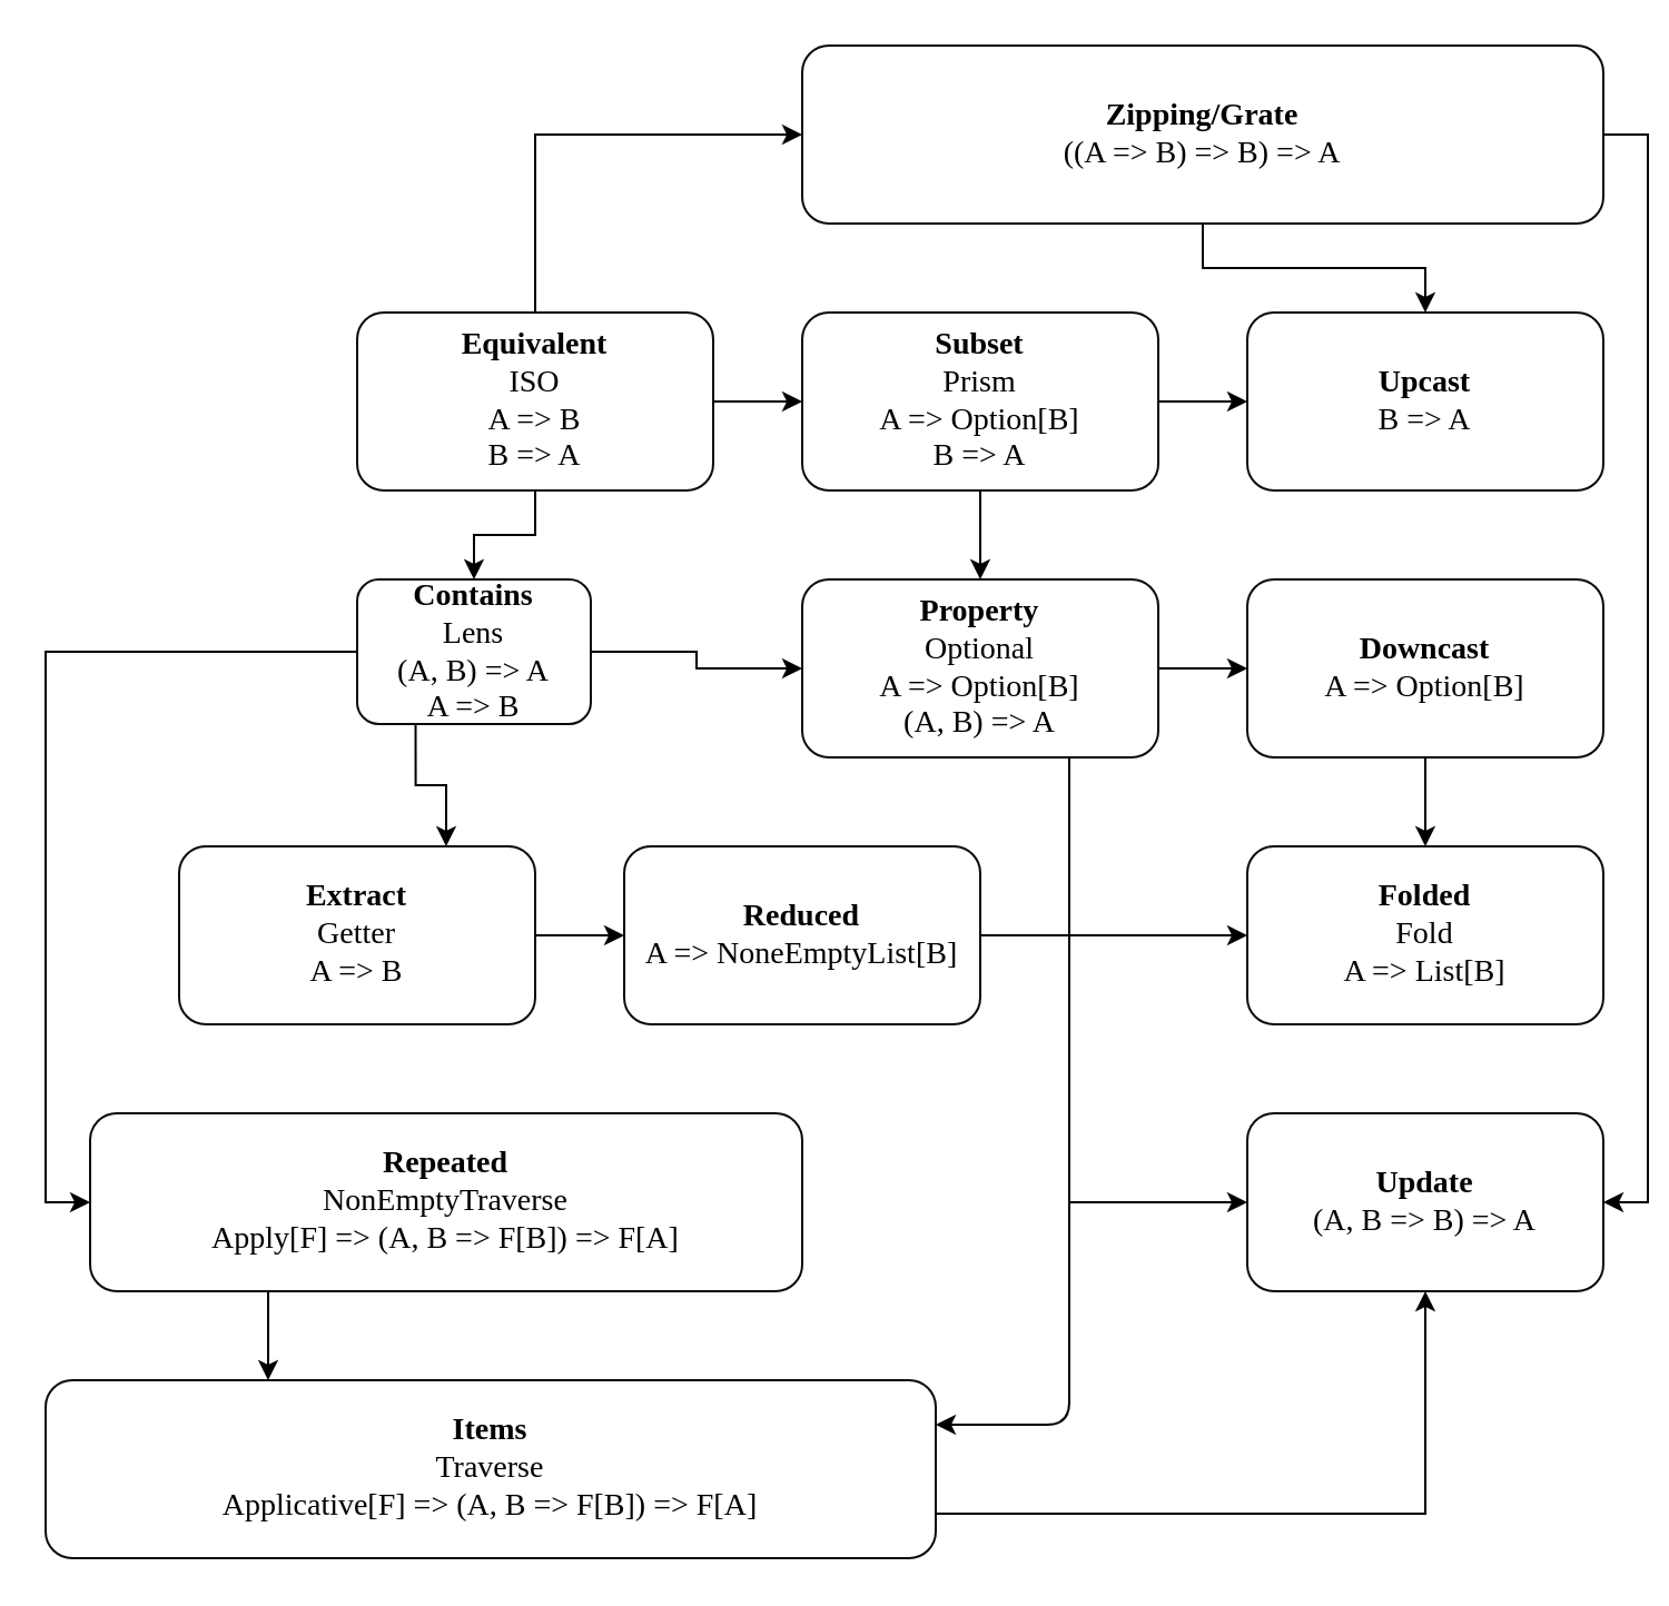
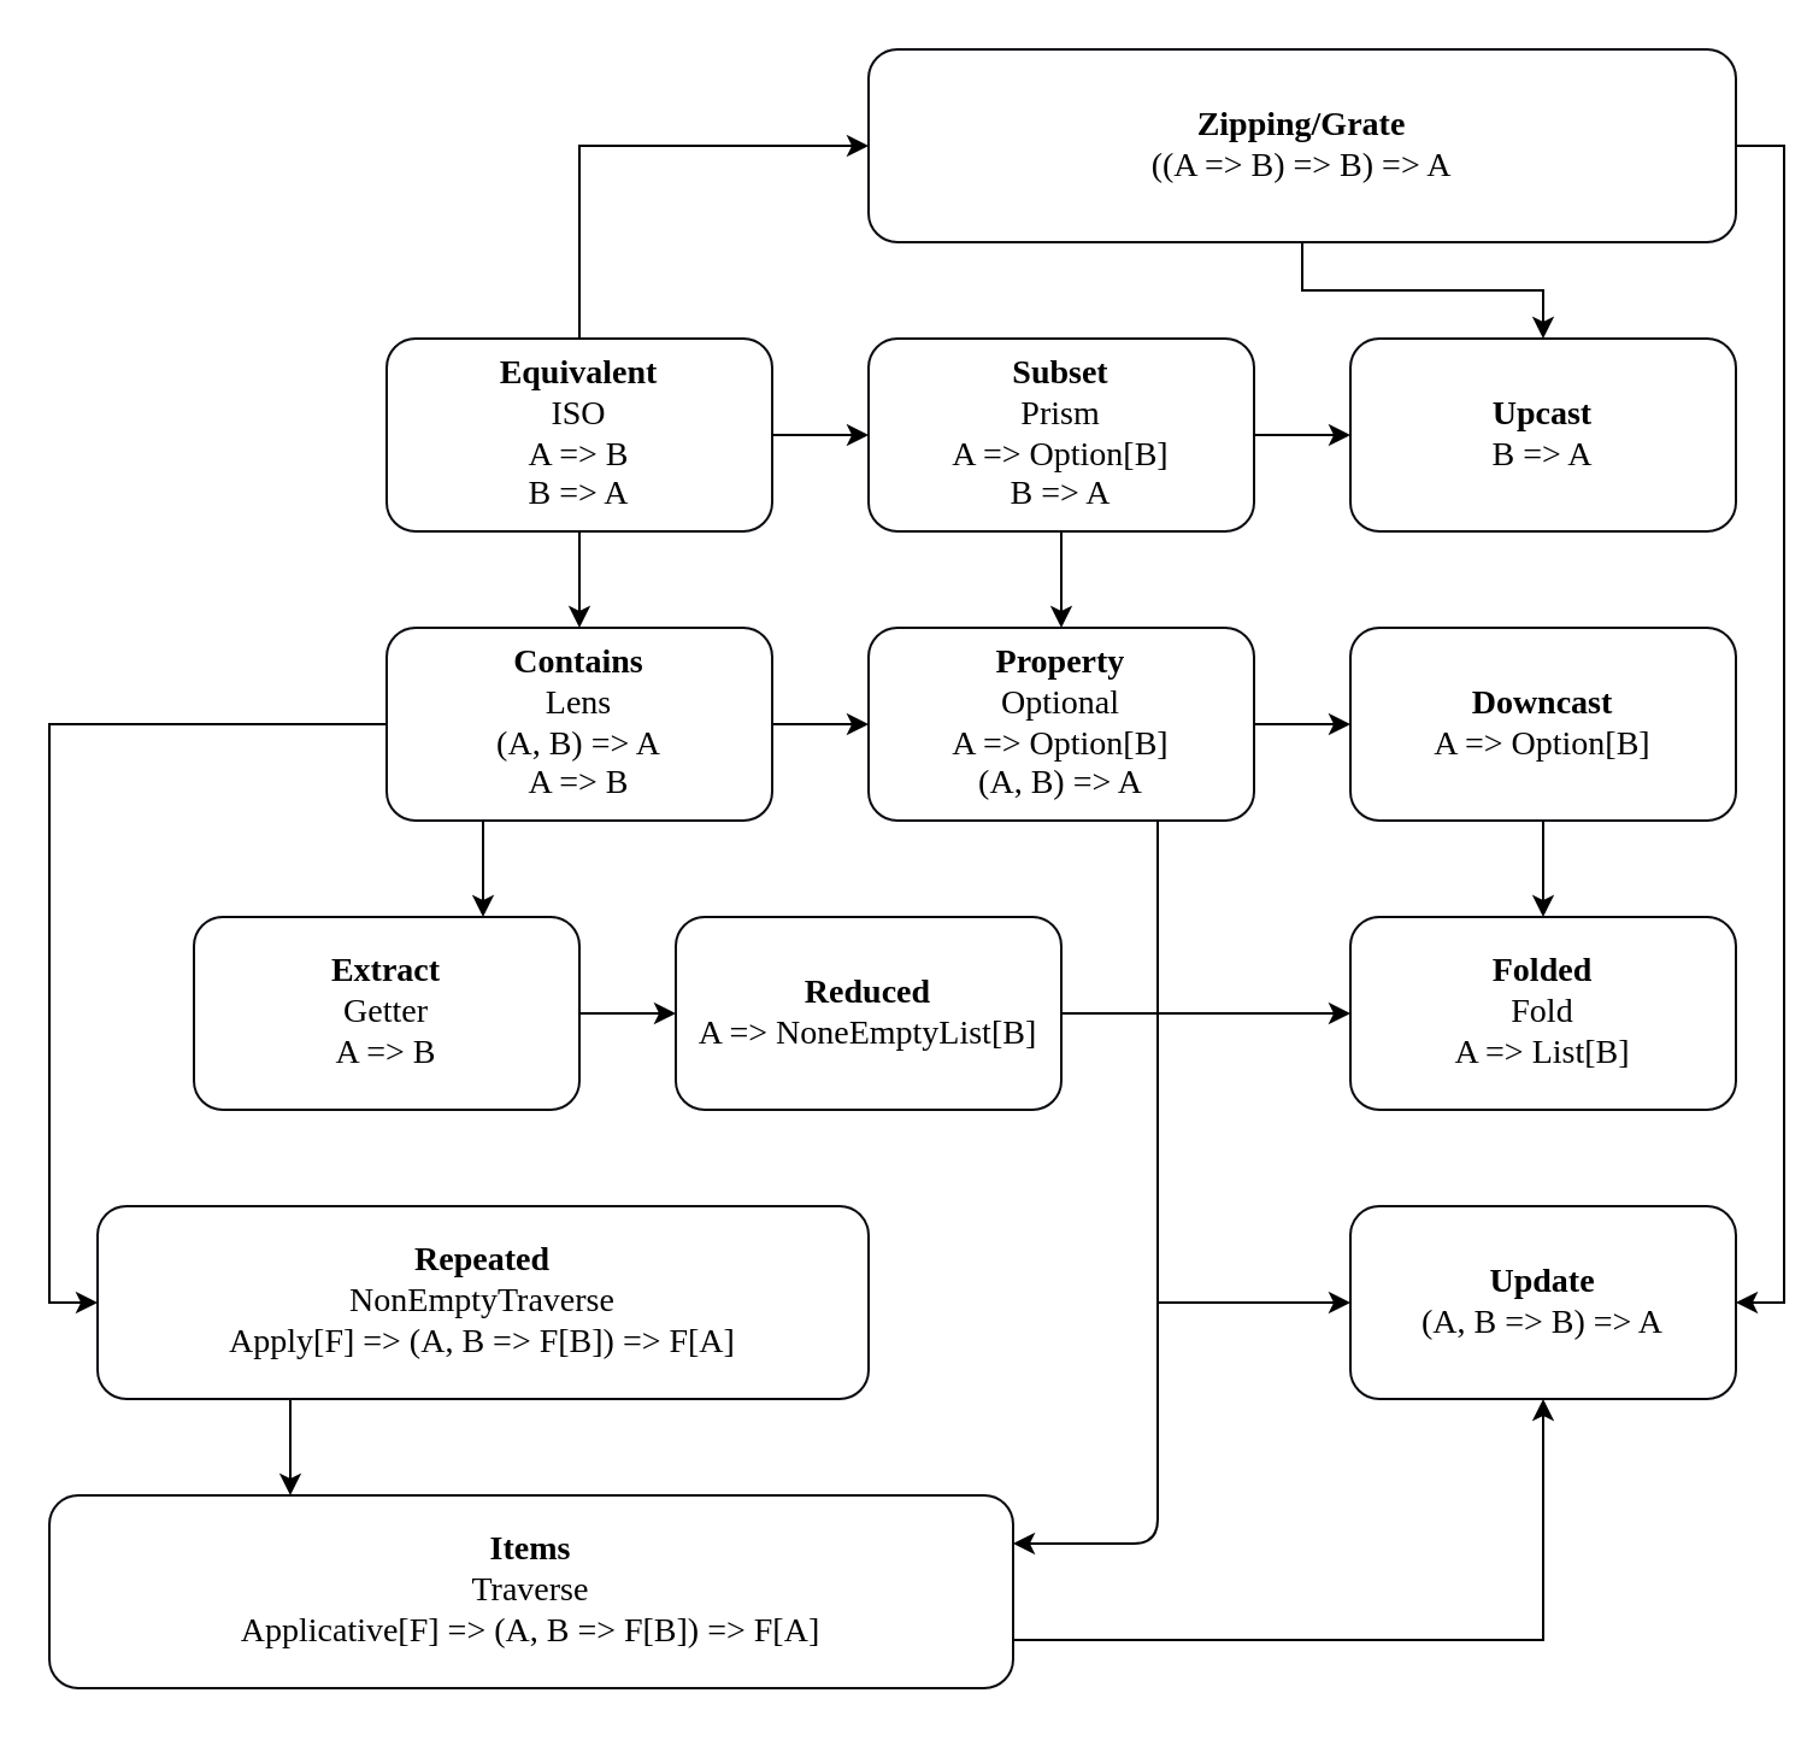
  <mxCell id="0" />
  <mxCell id="1" parent="0" />
  <mxCell id="2" style="edgeStyle=orthogonalEdgeStyle;rounded=0;orthogonalLoop=1;jettySize=auto;html=1;exitX=0.5;exitY=1;exitDx=0;exitDy=0;entryX=0.5;entryY=0;entryDx=0;entryDy=0;fontFamily=Courier New;fontSize=14;" parent="1" source="4" target="13" edge="1"><mxGeometry relative="1" as="geometry" /></mxCell>
  <mxCell id="3" style="edgeStyle=orthogonalEdgeStyle;rounded=0;orthogonalLoop=1;jettySize=auto;html=1;exitX=0.5;exitY=0;exitDx=0;exitDy=0;entryX=0;entryY=0.5;entryDx=0;entryDy=0;" parent="1" source="4" target="32" edge="1"><mxGeometry relative="1" as="geometry" /></mxCell>
  <mxCell id="4" value="&lt;font data-font-src=&quot;https://fonts.googleapis.com/css?family=Fira+Code&quot; face=&quot;Fira Code&quot;&gt;&lt;b&gt;Equivalent&lt;/b&gt;&lt;br style=&quot;font-size: 14px&quot;&gt;ISO&lt;br style=&quot;font-size: 14px&quot;&gt;A =&amp;gt; B&lt;br style=&quot;font-size: 14px&quot;&gt;B =&amp;gt; A&lt;/font&gt;" style="rounded=1;whiteSpace=wrap;html=1;fontFamily=Fira Mono;fontSize=14;fillColor=none;strokeColor=#090B0F;fontSource=https%3A%2F%2Ffonts.googleapis.com%2Fcss%3Ffamily%3DFira%2BMono;strokeWidth=1;" parent="1" vertex="1"><mxGeometry x="160" y="140" width="160" height="80" as="geometry" /></mxCell>
  <mxCell id="5" style="edgeStyle=orthogonalEdgeStyle;rounded=0;orthogonalLoop=1;jettySize=auto;html=1;exitX=0.5;exitY=1;exitDx=0;exitDy=0;entryX=0.5;entryY=0;entryDx=0;entryDy=0;fontFamily=Courier New;fontSize=14;" parent="1" source="6" target="16" edge="1"><mxGeometry relative="1" as="geometry" /></mxCell>
  <mxCell id="6" value="&lt;font data-font-src=&quot;https://fonts.googleapis.com/css?family=Fira+Code&quot; face=&quot;Fira Code&quot;&gt;&lt;b&gt;Subset&lt;/b&gt;&lt;br&gt;Prism&lt;br&gt;A =&amp;gt; Option[B]&lt;br&gt;B =&amp;gt; A&lt;/font&gt;" style="rounded=1;whiteSpace=wrap;html=1;fontFamily=Fira Mono;fontSize=14;fillColor=none;strokeColor=#090B0F;fontSource=https%3A%2F%2Ffonts.googleapis.com%2Fcss%3Ffamily%3DFira%2BMono;strokeWidth=1;" parent="1" vertex="1"><mxGeometry x="360" y="140" width="160" height="80" as="geometry" /></mxCell>
  <mxCell id="7" value="&lt;font data-font-src=&quot;https://fonts.googleapis.com/css?family=Fira+Code&quot; face=&quot;Fira Code&quot;&gt;&lt;b&gt;Upcast&lt;br&gt;&lt;/b&gt;B =&amp;gt; A&lt;/font&gt;" style="rounded=1;whiteSpace=wrap;html=1;fontFamily=Fira Mono;fontSize=14;fillColor=none;strokeColor=#090B0F;fontSource=https%3A%2F%2Ffonts.googleapis.com%2Fcss%3Ffamily%3DFira%2BMono;strokeWidth=1;" parent="1" vertex="1"><mxGeometry x="560" y="140" width="160" height="80" as="geometry" /></mxCell>
  <mxCell id="8" value="" style="endArrow=classic;html=1;fontFamily=Courier New;fontSize=14;exitX=1;exitY=0.5;exitDx=0;exitDy=0;entryX=0;entryY=0.5;entryDx=0;entryDy=0;" parent="1" source="6" target="7" edge="1"><mxGeometry width="50" height="50" relative="1" as="geometry"><mxPoint x="200" y="410" as="sourcePoint" /><mxPoint x="250" y="360" as="targetPoint" /></mxGeometry></mxCell>
  <mxCell id="9" value="" style="endArrow=classic;html=1;fontFamily=Courier New;fontSize=14;exitX=1;exitY=0.5;exitDx=0;exitDy=0;entryX=0;entryY=0.5;entryDx=0;entryDy=0;" parent="1" source="4" target="6" edge="1"><mxGeometry width="50" height="50" relative="1" as="geometry"><mxPoint x="200" y="410" as="sourcePoint" /><mxPoint x="250" y="360" as="targetPoint" /></mxGeometry></mxCell>
  <mxCell id="10" style="edgeStyle=orthogonalEdgeStyle;rounded=0;orthogonalLoop=1;jettySize=auto;html=1;exitX=1;exitY=0.5;exitDx=0;exitDy=0;entryX=0;entryY=0.5;entryDx=0;entryDy=0;fontFamily=Courier New;fontSize=14;" parent="1" source="13" target="16" edge="1"><mxGeometry relative="1" as="geometry" /></mxCell>
  <mxCell id="11" style="edgeStyle=orthogonalEdgeStyle;rounded=0;orthogonalLoop=1;jettySize=auto;html=1;exitX=0.25;exitY=1;exitDx=0;exitDy=0;entryX=0.75;entryY=0;entryDx=0;entryDy=0;fontFamily=Courier New;fontSize=14;" parent="1" source="13" target="20" edge="1"><mxGeometry relative="1" as="geometry" /></mxCell>
  <mxCell id="12" style="edgeStyle=orthogonalEdgeStyle;rounded=0;orthogonalLoop=1;jettySize=auto;html=1;exitX=0;exitY=0.5;exitDx=0;exitDy=0;entryX=0;entryY=0.5;entryDx=0;entryDy=0;fontFamily=Courier New;fontSize=14;" parent="1" source="13" target="18" edge="1"><mxGeometry relative="1" as="geometry" /></mxCell>
- <mxCell id="13" value="&lt;font data-font-src=&quot;https://fonts.googleapis.com/css?family=Fira+Code&quot; face=&quot;Fira Code&quot;&gt;&lt;b&gt;Contains&lt;/b&gt;&lt;br&gt;Lens&lt;br&gt;(A, B) =&amp;gt; A&lt;br&gt;A =&amp;gt; B&lt;/font&gt;" style="rounded=1;whiteSpace=wrap;html=1;fontFamily=Fira Mono;fontSize=14;fillColor=none;strokeColor=#090B0F;fontSource=https%3A%2F%2Ffonts.googleapis.com%2Fcss%3Ffamily%3DFira%2BMono;strokeWidth=1;" parent="1" vertex="1"><mxGeometry x="160" y="260" width="105" height="65" as="geometry" /></mxCell>
+ <mxCell id="13" value="&lt;font data-font-src=&quot;https://fonts.googleapis.com/css?family=Fira+Code&quot; face=&quot;Fira Code&quot;&gt;&lt;b&gt;Contains&lt;/b&gt;&lt;br&gt;Lens&lt;br&gt;(A, B) =&amp;gt; A&lt;br&gt;A =&amp;gt; B&lt;/font&gt;" style="rounded=1;whiteSpace=wrap;html=1;fontFamily=Fira Mono;fontSize=14;fillColor=none;strokeColor=#090B0F;fontSource=https%3A%2F%2Ffonts.googleapis.com%2Fcss%3Ffamily%3DFira%2BMono;strokeWidth=1;" parent="1" vertex="1"><mxGeometry x="160" y="260" width="160" height="80" as="geometry" /></mxCell>
  <mxCell id="14" style="edgeStyle=orthogonalEdgeStyle;rounded=0;orthogonalLoop=1;jettySize=auto;html=1;exitX=1;exitY=0.5;exitDx=0;exitDy=0;entryX=0;entryY=0.5;entryDx=0;entryDy=0;fontFamily=Courier New;fontSize=14;" parent="1" source="16" target="22" edge="1"><mxGeometry relative="1" as="geometry" /></mxCell>
  <mxCell id="15" style="edgeStyle=orthogonalEdgeStyle;rounded=0;orthogonalLoop=1;jettySize=auto;html=1;exitX=0.75;exitY=1;exitDx=0;exitDy=0;entryX=0;entryY=0.5;entryDx=0;entryDy=0;fontFamily=Courier New;fontSize=14;" parent="1" source="16" target="28" edge="1"><mxGeometry relative="1" as="geometry" /></mxCell>
  <mxCell id="16" value="&lt;font data-font-src=&quot;https://fonts.googleapis.com/css?family=Fira+Code&quot; face=&quot;Fira Code&quot;&gt;&lt;b&gt;Property&lt;/b&gt;&lt;br&gt;Optional&lt;br&gt;A =&amp;gt; Option[B]&lt;br&gt;(A, B) =&amp;gt; A&lt;/font&gt;" style="rounded=1;whiteSpace=wrap;html=1;fontFamily=Fira Mono;fontSize=14;fillColor=none;strokeColor=#090B0F;fontSource=https%3A%2F%2Ffonts.googleapis.com%2Fcss%3Ffamily%3DFira%2BMono;strokeWidth=1;" parent="1" vertex="1"><mxGeometry x="360" y="260" width="160" height="80" as="geometry" /></mxCell>
  <mxCell id="17" style="edgeStyle=orthogonalEdgeStyle;rounded=0;orthogonalLoop=1;jettySize=auto;html=1;exitX=0.25;exitY=1;exitDx=0;exitDy=0;entryX=0.25;entryY=0;entryDx=0;entryDy=0;fontFamily=Courier New;fontSize=14;" parent="1" source="18" target="27" edge="1"><mxGeometry relative="1" as="geometry" /></mxCell>
  <mxCell id="18" value="&lt;font data-font-src=&quot;https://fonts.googleapis.com/css?family=Fira+Code&quot; face=&quot;Fira Code&quot;&gt;&lt;b&gt;Repeated&lt;/b&gt;&lt;br&gt;NonEmptyTraverse&lt;br&gt;Apply[F] =&amp;gt; (A, B =&amp;gt; F[B]) =&amp;gt; F[A]&lt;/font&gt;" style="rounded=1;whiteSpace=wrap;html=1;fontFamily=Fira Mono;fontSize=14;fillColor=none;strokeColor=#090B0F;fontSource=https%3A%2F%2Ffonts.googleapis.com%2Fcss%3Ffamily%3DFira%2BMono;strokeWidth=1;" parent="1" vertex="1"><mxGeometry x="40" y="500" width="320" height="80" as="geometry" /></mxCell>
  <mxCell id="19" style="edgeStyle=orthogonalEdgeStyle;rounded=0;orthogonalLoop=1;jettySize=auto;html=1;exitX=1;exitY=0.5;exitDx=0;exitDy=0;entryX=0;entryY=0.5;entryDx=0;entryDy=0;fontFamily=Courier New;fontSize=14;" parent="1" source="20" target="24" edge="1"><mxGeometry relative="1" as="geometry" /></mxCell>
  <mxCell id="20" value="&lt;font data-font-src=&quot;https://fonts.googleapis.com/css?family=Fira+Code&quot; face=&quot;Fira Code&quot;&gt;&lt;b&gt;Extract&lt;/b&gt;&lt;br&gt;Getter&lt;br&gt;A =&amp;gt; B&lt;/font&gt;" style="rounded=1;whiteSpace=wrap;html=1;fontFamily=Fira Mono;fontSize=14;fillColor=none;strokeColor=#090B0F;fontSource=https%3A%2F%2Ffonts.googleapis.com%2Fcss%3Ffamily%3DFira%2BMono;strokeWidth=1;" parent="1" vertex="1"><mxGeometry x="80" y="380" width="160" height="80" as="geometry" /></mxCell>
  <mxCell id="21" style="edgeStyle=orthogonalEdgeStyle;rounded=0;orthogonalLoop=1;jettySize=auto;html=1;exitX=0.5;exitY=1;exitDx=0;exitDy=0;entryX=0.5;entryY=0;entryDx=0;entryDy=0;fontFamily=Courier New;fontSize=14;" parent="1" source="22" target="25" edge="1"><mxGeometry relative="1" as="geometry" /></mxCell>
  <mxCell id="22" value="&lt;font data-font-src=&quot;https://fonts.googleapis.com/css?family=Fira+Code&quot; face=&quot;Fira Code&quot;&gt;&lt;b&gt;Downcast&lt;br&gt;&lt;/b&gt;A =&amp;gt; Option[B]&lt;/font&gt;" style="rounded=1;whiteSpace=wrap;html=1;fontFamily=Fira Mono;fontSize=14;fillColor=none;strokeColor=#090B0F;fontSource=https%3A%2F%2Ffonts.googleapis.com%2Fcss%3Ffamily%3DFira%2BMono;strokeWidth=1;" parent="1" vertex="1"><mxGeometry x="560" y="260" width="160" height="80" as="geometry" /></mxCell>
  <mxCell id="23" style="edgeStyle=orthogonalEdgeStyle;rounded=0;orthogonalLoop=1;jettySize=auto;html=1;exitX=1;exitY=0.5;exitDx=0;exitDy=0;entryX=0;entryY=0.5;entryDx=0;entryDy=0;fontFamily=Courier New;fontSize=14;" parent="1" source="24" target="25" edge="1"><mxGeometry relative="1" as="geometry" /></mxCell>
  <mxCell id="24" value="&lt;font data-font-src=&quot;https://fonts.googleapis.com/css?family=Fira+Code&quot; face=&quot;Fira Code&quot;&gt;&lt;b&gt;Reduced&lt;/b&gt;&lt;br&gt;A =&amp;gt; NoneEmptyList[B]&lt;/font&gt;" style="rounded=1;whiteSpace=wrap;html=1;fontFamily=Fira Mono;fontSize=14;fillColor=none;strokeColor=#090B0F;fontSource=https%3A%2F%2Ffonts.googleapis.com%2Fcss%3Ffamily%3DFira%2BMono;strokeWidth=1;" parent="1" vertex="1"><mxGeometry x="280" y="380" width="160" height="80" as="geometry" /></mxCell>
  <mxCell id="25" value="&lt;font data-font-src=&quot;https://fonts.googleapis.com/css?family=Fira+Code&quot; face=&quot;Fira Code&quot;&gt;&lt;b&gt;Folded&lt;/b&gt;&lt;br&gt;Fold&lt;br&gt;A =&amp;gt; List[B]&lt;/font&gt;" style="rounded=1;whiteSpace=wrap;html=1;fontFamily=Fira Mono;fontSize=14;fillColor=none;strokeColor=#090B0F;fontSource=https%3A%2F%2Ffonts.googleapis.com%2Fcss%3Ffamily%3DFira%2BMono;strokeWidth=1;" parent="1" vertex="1"><mxGeometry x="560" y="380" width="160" height="80" as="geometry" /></mxCell>
  <mxCell id="26" style="edgeStyle=orthogonalEdgeStyle;rounded=0;orthogonalLoop=1;jettySize=auto;html=1;exitX=1;exitY=0.75;exitDx=0;exitDy=0;entryX=0.5;entryY=1;entryDx=0;entryDy=0;fontFamily=Courier New;fontSize=14;" parent="1" source="27" target="28" edge="1"><mxGeometry relative="1" as="geometry" /></mxCell>
  <mxCell id="27" value="&lt;font data-font-src=&quot;https://fonts.googleapis.com/css?family=Fira+Code&quot; face=&quot;Fira Code&quot;&gt;&lt;b&gt;Items&lt;/b&gt;&lt;br&gt;Traverse&lt;br&gt;Applicative[F] =&amp;gt; (A, B =&amp;gt; F[B]) =&amp;gt; F[A]&lt;/font&gt;" style="rounded=1;whiteSpace=wrap;html=1;fontFamily=Fira Mono;fontSize=14;fillColor=none;strokeColor=#090B0F;fontSource=https%3A%2F%2Ffonts.googleapis.com%2Fcss%3Ffamily%3DFira%2BMono;strokeWidth=1;" parent="1" vertex="1"><mxGeometry x="20" y="620" width="400" height="80" as="geometry" /></mxCell>
  <mxCell id="28" value="&lt;font data-font-src=&quot;https://fonts.googleapis.com/css?family=Fira+Code&quot; face=&quot;Fira Code&quot;&gt;&lt;b&gt;Update&lt;/b&gt;&lt;br&gt;(A, B =&amp;gt; B) =&amp;gt; A&lt;/font&gt;" style="rounded=1;whiteSpace=wrap;html=1;fontFamily=Fira Mono;fontSize=14;fillColor=none;strokeColor=#090B0F;fontSource=https%3A%2F%2Ffonts.googleapis.com%2Fcss%3Ffamily%3DFira%2BMono;strokeWidth=1;" parent="1" vertex="1"><mxGeometry x="560" y="500" width="160" height="80" as="geometry" /></mxCell>
  <mxCell id="29" value="" style="endArrow=classic;html=1;fontFamily=Courier New;fontSize=14;entryX=1;entryY=0.25;entryDx=0;entryDy=0;" parent="1" target="27" edge="1"><mxGeometry width="50" height="50" relative="1" as="geometry"><mxPoint x="480" y="540" as="sourcePoint" /><mxPoint x="480" y="650" as="targetPoint" /><Array as="points"><mxPoint x="480" y="640" /></Array></mxGeometry></mxCell>
  <mxCell id="30" style="edgeStyle=orthogonalEdgeStyle;rounded=0;orthogonalLoop=1;jettySize=auto;html=1;exitX=0.5;exitY=1;exitDx=0;exitDy=0;" parent="1" source="32" target="7" edge="1"><mxGeometry relative="1" as="geometry" /></mxCell>
  <mxCell id="31" style="edgeStyle=orthogonalEdgeStyle;rounded=0;orthogonalLoop=1;jettySize=auto;html=1;exitX=1;exitY=0.5;exitDx=0;exitDy=0;entryX=1;entryY=0.5;entryDx=0;entryDy=0;" parent="1" source="32" target="28" edge="1"><mxGeometry relative="1" as="geometry" /></mxCell>
  <mxCell id="32" value="&lt;font style=&quot;font-size: 14px&quot; data-font-src=&quot;https://fonts.googleapis.com/css?family=Fira+Code&quot; face=&quot;Fira Code&quot;&gt;&lt;b&gt;Zipping/Grate&lt;/b&gt;&lt;br&gt;((A =&amp;gt; B) =&amp;gt; B) =&amp;gt; A&lt;br&gt;&lt;/font&gt;" style="rounded=1;whiteSpace=wrap;html=1;fillColor=none;strokeColor=#090B0F;fontFamily=Fira Mono;fontSource=https%3A%2F%2Ffonts.googleapis.com%2Fcss%3Ffamily%3DFira%2BMono;fontSize=14;strokeWidth=1;" parent="1" vertex="1"><mxGeometry x="360" y="20" width="360" height="80" as="geometry" /></mxCell>
